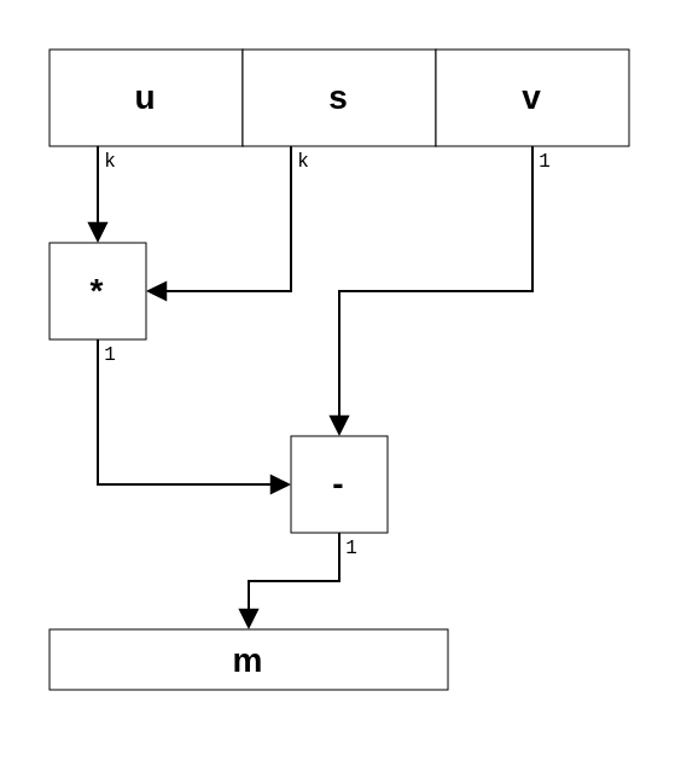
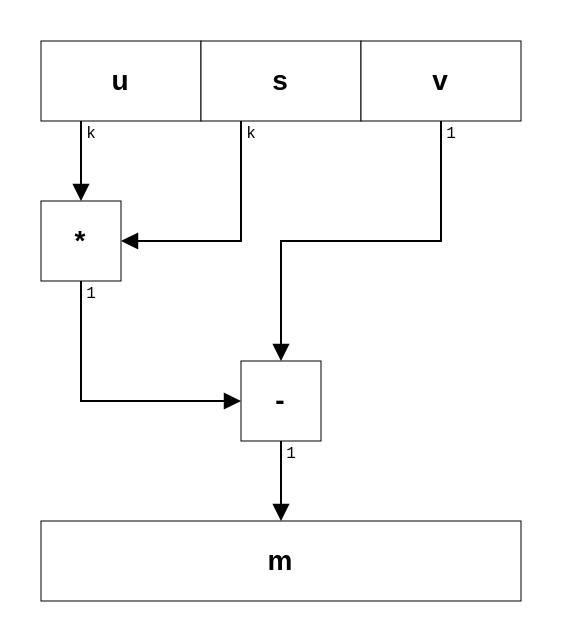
  <mxCell id="0" />
  <mxCell id="1" parent="0" />
- <mxCell id="2" value="&lt;b&gt;m&lt;/b&gt;" style="rounded=0;whiteSpace=wrap;html=1;strokeWidth=0.5;fontFamily=Helvetica;fontSize=14;fillColor=default;" parent="1" vertex="1"><mxGeometry x="20" y="260" width="165" height="25" as="geometry" /></mxCell>
+ <mxCell id="2" value="&lt;b&gt;m&lt;/b&gt;" style="rounded=0;whiteSpace=wrap;html=1;strokeWidth=0.5;fontFamily=Helvetica;fontSize=14;fillColor=default;" parent="1" vertex="1"><mxGeometry x="20" y="260" width="240" height="40" as="geometry" /></mxCell>
  <mxCell id="3" style="edgeStyle=orthogonalEdgeStyle;rounded=0;orthogonalLoop=1;jettySize=auto;html=1;endArrow=block;endFill=1;" parent="1" source="4" target="10" edge="1"><mxGeometry relative="1" as="geometry"><Array as="points"><mxPoint x="40" y="70" /><mxPoint x="40" y="70" /></Array></mxGeometry></mxCell>
  <mxCell id="4" value="&lt;b&gt;u&lt;/b&gt;" style="rounded=0;whiteSpace=wrap;html=1;strokeWidth=0.5;fontFamily=Helvetica;fontSize=14;fillColor=default;" parent="1" vertex="1"><mxGeometry x="20" y="20" width="80" height="40" as="geometry" /></mxCell>
  <mxCell id="5" style="edgeStyle=orthogonalEdgeStyle;rounded=0;orthogonalLoop=1;jettySize=auto;html=1;entryX=1;entryY=0.5;entryDx=0;entryDy=0;endArrow=block;endFill=1;" parent="1" source="6" target="10" edge="1"><mxGeometry relative="1" as="geometry"><Array as="points"><mxPoint x="120" y="120" /></Array></mxGeometry></mxCell>
  <mxCell id="6" value="&lt;b&gt;s&lt;/b&gt;" style="rounded=0;whiteSpace=wrap;html=1;strokeWidth=0.5;fontFamily=Helvetica;fontSize=14;fillColor=default;" parent="1" vertex="1"><mxGeometry x="100" y="20" width="80" height="40" as="geometry" /></mxCell>
  <mxCell id="7" style="edgeStyle=orthogonalEdgeStyle;rounded=0;orthogonalLoop=1;jettySize=auto;html=1;entryX=0.5;entryY=0;entryDx=0;entryDy=0;endArrow=block;endFill=1;" parent="1" source="8" target="12" edge="1"><mxGeometry relative="1" as="geometry"><Array as="points"><mxPoint x="220" y="120" /><mxPoint x="140" y="120" /></Array></mxGeometry></mxCell>
  <mxCell id="8" value="&lt;b&gt;v&lt;/b&gt;" style="rounded=0;whiteSpace=wrap;html=1;strokeWidth=0.5;fontFamily=Helvetica;fontSize=14;fillColor=default;" parent="1" vertex="1"><mxGeometry x="180" y="20" width="80" height="40" as="geometry" /></mxCell>
  <mxCell id="9" style="edgeStyle=orthogonalEdgeStyle;rounded=0;orthogonalLoop=1;jettySize=auto;html=1;entryX=0;entryY=0.5;entryDx=0;entryDy=0;endArrow=block;endFill=1;" parent="1" source="10" target="12" edge="1"><mxGeometry relative="1" as="geometry"><Array as="points"><mxPoint x="40" y="200" /></Array></mxGeometry></mxCell>
  <mxCell id="10" value="&lt;b&gt;*&lt;/b&gt;" style="rounded=0;whiteSpace=wrap;html=1;strokeWidth=0.5;fontFamily=Helvetica;fontSize=14;fillColor=default;" parent="1" vertex="1"><mxGeometry x="20" y="100" width="40" height="40" as="geometry" /></mxCell>
  <mxCell id="11" style="edgeStyle=orthogonalEdgeStyle;rounded=0;orthogonalLoop=1;jettySize=auto;html=1;entryX=0.5;entryY=0;entryDx=0;entryDy=0;endArrow=block;endFill=1;" parent="1" source="12" target="2" edge="1"><mxGeometry relative="1" as="geometry" /></mxCell>
  <mxCell id="12" value="&lt;b&gt;-&lt;/b&gt;" style="rounded=0;whiteSpace=wrap;html=1;strokeWidth=0.5;fontFamily=Helvetica;fontSize=14;fillColor=default;" parent="1" vertex="1"><mxGeometry x="120" y="180" width="40" height="40" as="geometry" /></mxCell>
  <mxCell id="13" value="&lt;font face=&quot;Courier New&quot; style=&quot;font-size: 8px;&quot;&gt;k&lt;/font&gt;" style="text;html=1;align=center;verticalAlign=middle;resizable=0;points=[];autosize=1;strokeColor=none;fillColor=none;" parent="1" vertex="1"><mxGeometry x="30" y="50" width="30" height="30" as="geometry" /></mxCell>
  <mxCell id="14" value="&lt;font face=&quot;Courier New&quot; style=&quot;font-size: 8px;&quot;&gt;k&lt;/font&gt;" style="text;html=1;align=center;verticalAlign=middle;resizable=0;points=[];autosize=1;strokeColor=none;fillColor=none;" parent="1" vertex="1"><mxGeometry x="110" y="50" width="30" height="30" as="geometry" /></mxCell>
  <mxCell id="15" value="&lt;font face=&quot;Courier New&quot; style=&quot;font-size: 8px;&quot;&gt;1&lt;/font&gt;" style="text;html=1;align=center;verticalAlign=middle;resizable=0;points=[];autosize=1;strokeColor=none;fillColor=none;" parent="1" vertex="1"><mxGeometry x="210" y="50" width="30" height="30" as="geometry" /></mxCell>
  <mxCell id="16" value="&lt;font face=&quot;Courier New&quot; style=&quot;font-size: 8px;&quot;&gt;1&lt;/font&gt;" style="text;html=1;align=center;verticalAlign=middle;resizable=0;points=[];autosize=1;strokeColor=none;fillColor=none;" parent="1" vertex="1"><mxGeometry x="30" y="130" width="30" height="30" as="geometry" /></mxCell>
  <mxCell id="17" value="&lt;font face=&quot;Courier New&quot; style=&quot;font-size: 8px;&quot;&gt;1&lt;/font&gt;" style="text;html=1;align=center;verticalAlign=middle;resizable=0;points=[];autosize=1;strokeColor=none;fillColor=none;" parent="1" vertex="1"><mxGeometry x="130" y="210" width="30" height="30" as="geometry" /></mxCell>
